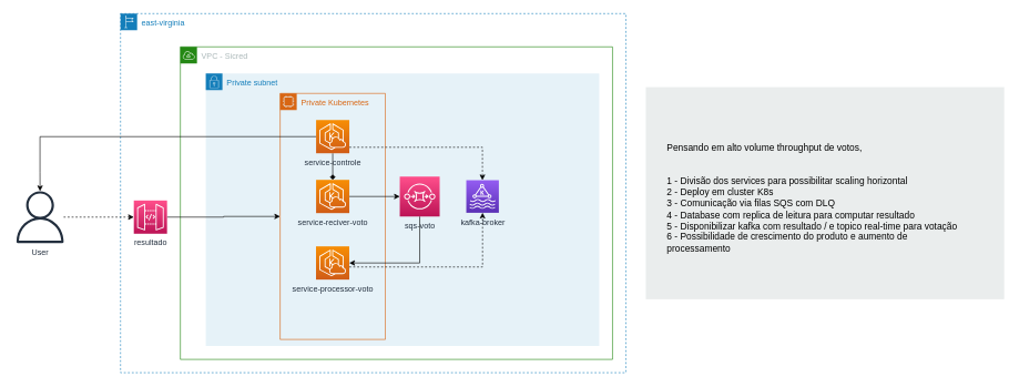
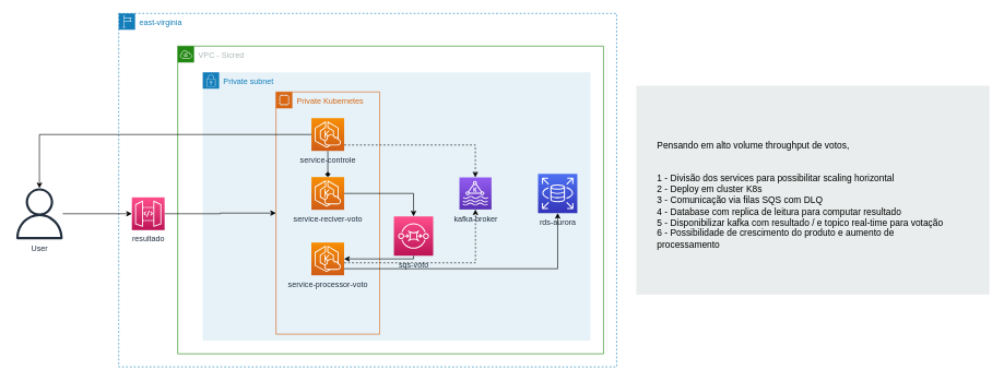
  <mxCell id="0" />
  <mxCell id="1" parent="0" />
  <mxCell id="2" value="" style="rounded=0;whiteSpace=wrap;html=1;fillColor=#EAEDED;fontSize=22;fontColor=#FFFFFF;strokeColor=none;labelBackgroundColor=none;" vertex="1" parent="1"><mxGeometry x="970" y="130.5" width="539" height="319" as="geometry" /></mxCell>
  <mxCell id="3" value="east-virginia" style="points=[[0,0],[0.25,0],[0.5,0],[0.75,0],[1,0],[1,0.25],[1,0.5],[1,0.75],[1,1],[0.75,1],[0.5,1],[0.25,1],[0,1],[0,0.75],[0,0.5],[0,0.25]];outlineConnect=0;gradientColor=none;html=1;whiteSpace=wrap;fontSize=12;fontStyle=0;container=1;pointerEvents=0;collapsible=0;recursiveResize=0;shape=mxgraph.aws4.group;grIcon=mxgraph.aws4.group_region;strokeColor=#147EBA;fillColor=none;verticalAlign=top;align=left;spacingLeft=30;fontColor=#147EBA;dashed=1;" vertex="1" parent="1"><mxGeometry x="180" y="20" width="760" height="540" as="geometry" /></mxCell>
  <mxCell id="4" value="VPC - Sicred" style="points=[[0,0],[0.25,0],[0.5,0],[0.75,0],[1,0],[1,0.25],[1,0.5],[1,0.75],[1,1],[0.75,1],[0.5,1],[0.25,1],[0,1],[0,0.75],[0,0.5],[0,0.25]];outlineConnect=0;gradientColor=none;html=1;whiteSpace=wrap;fontSize=12;fontStyle=0;container=1;pointerEvents=0;collapsible=0;recursiveResize=0;shape=mxgraph.aws4.group;grIcon=mxgraph.aws4.group_vpc;strokeColor=#248814;fillColor=none;verticalAlign=top;align=left;spacingLeft=30;fontColor=#AAB7B8;dashed=0;" vertex="1" parent="3"><mxGeometry x="90" y="50" width="650" height="470" as="geometry" /></mxCell>
  <mxCell id="5" value="Private subnet" style="points=[[0,0],[0.25,0],[0.5,0],[0.75,0],[1,0],[1,0.25],[1,0.5],[1,0.75],[1,1],[0.75,1],[0.5,1],[0.25,1],[0,1],[0,0.75],[0,0.5],[0,0.25]];outlineConnect=0;gradientColor=none;html=1;whiteSpace=wrap;fontSize=12;fontStyle=0;container=1;pointerEvents=0;collapsible=0;recursiveResize=0;shape=mxgraph.aws4.group;grIcon=mxgraph.aws4.group_security_group;grStroke=0;strokeColor=#147EBA;fillColor=#E6F2F8;verticalAlign=top;align=left;spacingLeft=30;fontColor=#147EBA;dashed=0;" vertex="1" parent="4"><mxGeometry x="38.25" y="40" width="591.75" height="410" as="geometry" /></mxCell>
  <mxCell id="6" value="Private Kubernetes" style="points=[[0,0],[0.25,0],[0.5,0],[0.75,0],[1,0],[1,0.25],[1,0.5],[1,0.75],[1,1],[0.75,1],[0.5,1],[0.25,1],[0,1],[0,0.75],[0,0.5],[0,0.25]];outlineConnect=0;gradientColor=none;html=1;whiteSpace=wrap;fontSize=12;fontStyle=0;container=1;pointerEvents=0;collapsible=0;recursiveResize=0;shape=mxgraph.aws4.group;grIcon=mxgraph.aws4.group_ec2_instance_contents;strokeColor=#D86613;fillColor=none;verticalAlign=top;align=left;spacingLeft=30;fontColor=#D86613;dashed=0;" vertex="1" parent="5"><mxGeometry x="111.75" y="30" width="158.25" height="370" as="geometry" /></mxCell>
  <mxCell id="7" style="edgeStyle=orthogonalEdgeStyle;rounded=0;orthogonalLoop=1;jettySize=auto;html=1;endArrow=diamond;" edge="1" parent="6" source="8" target="9"><mxGeometry relative="1" as="geometry" /></mxCell>
  <mxCell id="8" value="service-controle" style="sketch=0;points=[[0,0,0],[0.25,0,0],[0.5,0,0],[0.75,0,0],[1,0,0],[0,1,0],[0.25,1,0],[0.5,1,0],[0.75,1,0],[1,1,0],[0,0.25,0],[0,0.5,0],[0,0.75,0],[1,0.25,0],[1,0.5,0],[1,0.75,0]];outlineConnect=0;fontColor=#232F3E;gradientColor=#F78E04;gradientDirection=north;fillColor=#D05C17;strokeColor=#ffffff;dashed=0;verticalLabelPosition=bottom;verticalAlign=top;align=center;html=1;fontSize=12;fontStyle=0;aspect=fixed;shape=mxgraph.aws4.resourceIcon;resIcon=mxgraph.aws4.eks_cloud;" vertex="1" parent="6"><mxGeometry x="54.13" y="40" width="50" height="50" as="geometry" /></mxCell>
  <mxCell id="9" value="service-reciver-voto" style="sketch=0;points=[[0,0,0],[0.25,0,0],[0.5,0,0],[0.75,0,0],[1,0,0],[0,1,0],[0.25,1,0],[0.5,1,0],[0.75,1,0],[1,1,0],[0,0.25,0],[0,0.5,0],[0,0.75,0],[1,0.25,0],[1,0.5,0],[1,0.75,0]];outlineConnect=0;fontColor=#232F3E;gradientColor=#F78E04;gradientDirection=north;fillColor=#D05C17;strokeColor=#ffffff;dashed=0;verticalLabelPosition=bottom;verticalAlign=top;align=center;html=1;fontSize=12;fontStyle=0;aspect=fixed;shape=mxgraph.aws4.resourceIcon;resIcon=mxgraph.aws4.eks_cloud;" vertex="1" parent="6"><mxGeometry x="54.13" y="130" width="50" height="50" as="geometry" /></mxCell>
  <mxCell id="10" value="service-processor-voto" style="sketch=0;points=[[0,0,0],[0.25,0,0],[0.5,0,0],[0.75,0,0],[1,0,0],[0,1,0],[0.25,1,0],[0.5,1,0],[0.75,1,0],[1,1,0],[0,0.25,0],[0,0.5,0],[0,0.75,0],[1,0.25,0],[1,0.5,0],[1,0.75,0]];outlineConnect=0;fontColor=#232F3E;gradientColor=#F78E04;gradientDirection=north;fillColor=#D05C17;strokeColor=#ffffff;dashed=0;verticalLabelPosition=bottom;verticalAlign=top;align=center;html=1;fontSize=12;fontStyle=0;aspect=fixed;shape=mxgraph.aws4.resourceIcon;resIcon=mxgraph.aws4.eks_cloud;" vertex="1" parent="6"><mxGeometry x="54" y="230" width="50" height="50" as="geometry" /></mxCell>
+ <mxCell id="11" value="rds-aurora" style="sketch=0;points=[[0,0,0],[0.25,0,0],[0.5,0,0],[0.75,0,0],[1,0,0],[0,1,0],[0.25,1,0],[0.5,1,0],[0.75,1,0],[1,1,0],[0,0.25,0],[0,0.5,0],[0,0.75,0],[1,0.25,0],[1,0.5,0],[1,0.75,0]];outlineConnect=0;fontColor=#232F3E;gradientColor=#4D72F3;gradientDirection=north;fillColor=#3334B9;strokeColor=#ffffff;dashed=0;verticalLabelPosition=bottom;verticalAlign=top;align=center;html=1;fontSize=12;fontStyle=0;aspect=fixed;shape=mxgraph.aws4.resourceIcon;resIcon=mxgraph.aws4.rds;" vertex="1" parent="5"><mxGeometry x="511.75" y="155" width="60" height="60" as="geometry" /></mxCell>
  <mxCell id="12" style="edgeStyle=orthogonalEdgeStyle;rounded=0;orthogonalLoop=1;jettySize=auto;html=1;" edge="1" parent="5" source="8" target="23"><mxGeometry relative="1" as="geometry" /></mxCell>
  <mxCell id="13" style="edgeStyle=orthogonalEdgeStyle;rounded=0;orthogonalLoop=1;jettySize=auto;html=1;entryX=1;entryY=0.5;entryDx=0;entryDy=0;entryPerimeter=0;" edge="1" parent="5" source="14" target="10"><mxGeometry relative="1" as="geometry"><Array as="points"><mxPoint x="322" y="285" /></Array></mxGeometry></mxCell>
- <mxCell id="14" value="sqs-voto" style="sketch=0;points=[[0,0,0],[0.25,0,0],[0.5,0,0],[0.75,0,0],[1,0,0],[0,1,0],[0.25,1,0],[0.5,1,0],[0.75,1,0],[1,1,0],[0,0.25,0],[0,0.5,0],[0,0.75,0],[1,0.25,0],[1,0.5,0],[1,0.75,0]];outlineConnect=0;fontColor=#232F3E;gradientColor=#FF4F8B;gradientDirection=north;fillColor=#BC1356;strokeColor=#ffffff;dashed=0;verticalLabelPosition=bottom;verticalAlign=top;align=center;html=1;fontSize=12;fontStyle=0;aspect=fixed;shape=mxgraph.aws4.resourceIcon;resIcon=mxgraph.aws4.sqs;" vertex="1" parent="5"><mxGeometry x="291.75" y="155" width="60" height="60" as="geometry" /></mxCell>
+ <mxCell id="14" value="sqs-voto" style="sketch=0;points=[[0,0,0],[0.25,0,0],[0.5,0,0],[0.75,0,0],[1,0,0],[0,1,0],[0.25,1,0],[0.5,1,0],[0.75,1,0],[1,1,0],[0,0.25,0],[0,0.5,0],[0,0.75,0],[1,0.25,0],[1,0.5,0],[1,0.75,0]];outlineConnect=0;fontColor=#232F3E;gradientColor=#FF4F8B;gradientDirection=north;fillColor=#BC1356;strokeColor=#ffffff;dashed=0;verticalLabelPosition=bottom;verticalAlign=top;align=center;html=1;fontSize=12;fontStyle=0;aspect=fixed;shape=mxgraph.aws4.resourceIcon;resIcon=mxgraph.aws4.sqs;" vertex="1" parent="5"><mxGeometry x="291.75" y="220" width="60" height="60" as="geometry" /></mxCell>
  <mxCell id="15" style="edgeStyle=orthogonalEdgeStyle;rounded=0;orthogonalLoop=1;jettySize=auto;html=1;" edge="1" parent="5" source="9" target="14"><mxGeometry relative="1" as="geometry" /></mxCell>
+ <mxCell id="16" style="edgeStyle=orthogonalEdgeStyle;rounded=0;orthogonalLoop=1;jettySize=auto;html=1;entryX=0.5;entryY=1;entryDx=0;entryDy=0;entryPerimeter=0;" edge="1" parent="5" source="10" target="11"><mxGeometry relative="1" as="geometry"><Array as="points"><mxPoint x="542" y="300" /></Array></mxGeometry></mxCell>
  <mxCell id="17" value="kafka-broker" style="sketch=0;points=[[0,0,0],[0.25,0,0],[0.5,0,0],[0.75,0,0],[1,0,0],[0,1,0],[0.25,1,0],[0.5,1,0],[0.75,1,0],[1,1,0],[0,0.25,0],[0,0.5,0],[0,0.75,0],[1,0.25,0],[1,0.5,0],[1,0.75,0]];outlineConnect=0;fontColor=#232F3E;gradientColor=#945DF2;gradientDirection=north;fillColor=#5A30B5;strokeColor=#ffffff;dashed=0;verticalLabelPosition=bottom;verticalAlign=top;align=center;html=1;fontSize=12;fontStyle=0;aspect=fixed;shape=mxgraph.aws4.resourceIcon;resIcon=mxgraph.aws4.managed_streaming_for_kafka;" vertex="1" parent="5"><mxGeometry x="391.75" y="160.5" width="49" height="49" as="geometry" /></mxCell>
  <mxCell id="18" style="edgeStyle=orthogonalEdgeStyle;rounded=0;orthogonalLoop=1;jettySize=auto;html=1;dashed=1;" edge="1" parent="5" source="8" target="17"><mxGeometry relative="1" as="geometry"><Array as="points"><mxPoint x="416" y="111" /></Array></mxGeometry></mxCell>
  <mxCell id="19" style="edgeStyle=orthogonalEdgeStyle;rounded=0;orthogonalLoop=1;jettySize=auto;html=1;entryX=0.5;entryY=1;entryDx=0;entryDy=0;entryPerimeter=0;dashed=1;" edge="1" parent="5" source="10" target="17"><mxGeometry relative="1" as="geometry"><Array as="points"><mxPoint x="416" y="291" /></Array></mxGeometry></mxCell>
  <mxCell id="20" style="edgeStyle=orthogonalEdgeStyle;rounded=0;orthogonalLoop=1;jettySize=auto;html=1;" edge="1" parent="3" source="21" target="6"><mxGeometry relative="1" as="geometry" /></mxCell>
  <mxCell id="21" value="resultado" style="sketch=0;points=[[0,0,0],[0.25,0,0],[0.5,0,0],[0.75,0,0],[1,0,0],[0,1,0],[0.25,1,0],[0.5,1,0],[0.75,1,0],[1,1,0],[0,0.25,0],[0,0.5,0],[0,0.75,0],[1,0.25,0],[1,0.5,0],[1,0.75,0]];outlineConnect=0;fontColor=#232F3E;gradientColor=#FF4F8B;gradientDirection=north;fillColor=#BC1356;strokeColor=#ffffff;dashed=0;verticalLabelPosition=bottom;verticalAlign=top;align=center;html=1;fontSize=12;fontStyle=0;aspect=fixed;shape=mxgraph.aws4.resourceIcon;resIcon=mxgraph.aws4.api_gateway;" vertex="1" parent="3"><mxGeometry x="20" y="281" width="50" height="50" as="geometry" /></mxCell>
- <mxCell id="22" style="edgeStyle=orthogonalEdgeStyle;rounded=0;orthogonalLoop=1;jettySize=auto;html=1;entryX=0;entryY=0.5;entryDx=0;entryDy=0;entryPerimeter=0;dashed=1;" edge="1" parent="1" source="23" target="21"><mxGeometry relative="1" as="geometry" /></mxCell>
+ <mxCell id="22" style="edgeStyle=orthogonalEdgeStyle;rounded=0;orthogonalLoop=1;jettySize=auto;html=1;entryX=0;entryY=0.5;entryDx=0;entryDy=0;entryPerimeter=0;" edge="1" parent="1" source="23" target="21"><mxGeometry relative="1" as="geometry" /></mxCell>
  <mxCell id="23" value="User" style="outlineConnect=0;fontColor=#232F3E;gradientColor=none;fillColor=#232F3E;strokeColor=none;dashed=0;verticalLabelPosition=bottom;verticalAlign=top;align=center;html=1;fontSize=12;fontStyle=0;aspect=fixed;pointerEvents=1;shape=mxgraph.aws4.user;labelBackgroundColor=none;" vertex="1" parent="1"><mxGeometry x="20" y="287" width="78" height="78" as="geometry" /></mxCell>
  <mxCell id="24" value="&lt;span&gt;Pensando em alto volume&amp;nbsp;&lt;/span&gt;throughput de votos,&lt;br&gt;&lt;br&gt;&lt;br&gt;1 - Divisão dos services para possibilitar scaling horizontal&lt;br&gt;2 - Deploy em cluster K8s&lt;br&gt;3 - Comunicação via filas SQS com DLQ&lt;br&gt;4 - Database com replica de leitura para computar resultado&lt;br&gt;5 - Disponibilizar kafka com resultado / e topico real-time para votação&lt;br&gt;6 - Possibilidade de crescimento do produto e aumento de processamento" style="text;html=1;align=left;verticalAlign=top;spacingTop=-4;fontSize=14;labelBackgroundColor=none;whiteSpace=wrap;" vertex="1" parent="1"><mxGeometry x="1000" y="211" width="449" height="118" as="geometry" /></mxCell>
